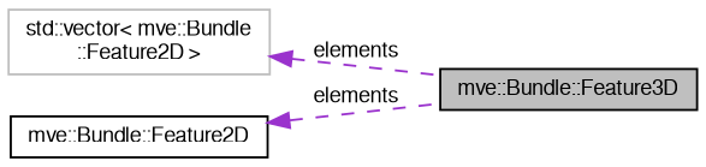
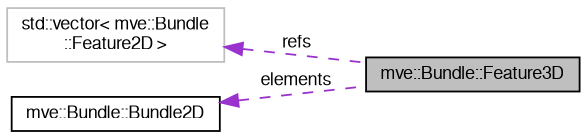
  digraph {
    rankdir=LR
    node [color=black fillcolor=white fontname=FreeSans fontsize=10 shape=record style=filled]
    edge [color=darkorchid3 dir=back fontname=FreeSans fontsize=10 labelfontname=FreeSans labelfontsize=10 style=dashed]
    n1 [fillcolor=grey75 fontcolor=black height=0.2 label="mve::Bundle::Feature3D" width=0.4]
    n2 [color=grey75 height=0.2 label="std::vector\< mve::Bundle\l::Feature2D \>" width=0.4]
-   n3 [height=0.2 label="mve::Bundle::Feature2D" width=0.4]
-   n2 -> n1 [label=" elements"]
+   n3 [height=0.2 label="mve::Bundle::Bundle2D" width=0.4]
+   n2 -> n1 [label=" refs"]
    n3 -> n1 [label=" elements"]
  }
